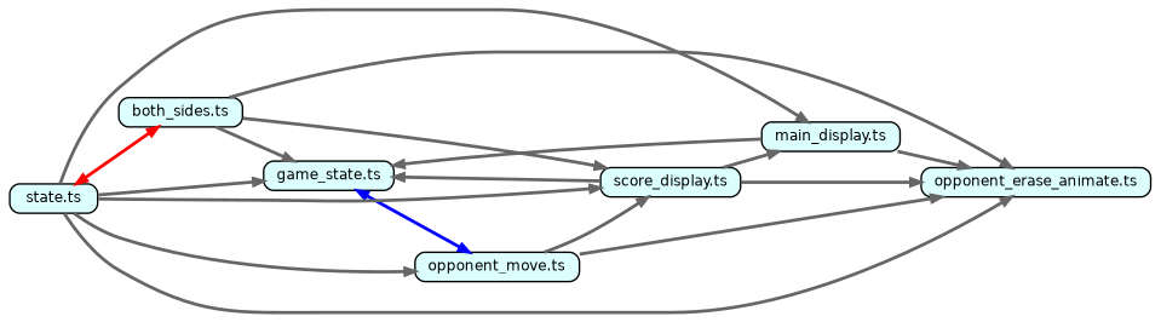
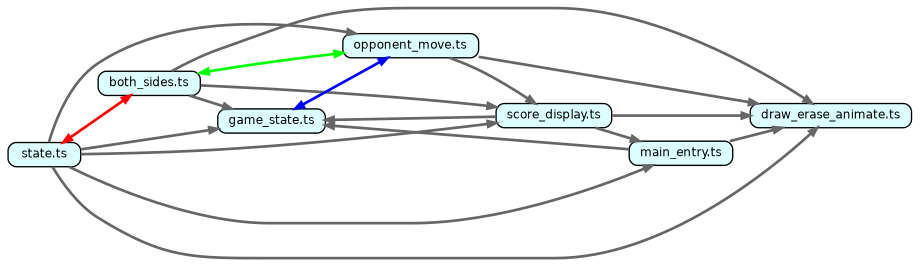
  strict digraph {
    compound=true
    fillcolor="#ffffff"
    fontname="Helvetica-bold"
    fontsize=9
    nodesep=0.16
    rankdir=LR
    ranksep=0.18
    splines=true
    style="rounded,bold,filled"
    node [color=black fillcolor="#ddfeff" fontcolor=black fontname=Helvetica fontsize=9 shape=box style="rounded, filled"]
    edge [arrowhead=normal arrowsize=0.6 color="#666666" fontname=Helvetica fontsize=9 penwidth=2.0]
    n1 [height=0.2 label="both_sides.ts"]
-   n2 [height=0.2 label="opponent_erase_animate.ts"]
+   n2 [height=0.2 label="draw_erase_animate.ts"]
    n3 [height=0.2 label="game_state.ts"]
    n4 [height=0.2 label="score_display.ts"]
    n5 [height=0.2 label="opponent_move.ts"]
-   n6 [height=0.2 label="main_display.ts"]
+   n6 [height=0.2 label="main_entry.ts"]
    n7 [height=0.2 label="state.ts"]
    n1 -> n2
    n1 -> n3
    n1 -> n4
    n3 -> n5 [color=blue dir=both]
    n4 -> n2
    n4 -> n3
    n4 -> n6
+   n5 -> n1 [color=green dir=both]
    n5 -> n2
    n5 -> n4
    n6 -> n2
    n6 -> n3
    n7 -> n1 [color=red dir=both]
    n7 -> n2
    n7 -> n3
    n7 -> n4
    n7 -> n5
    n7 -> n6
  }
